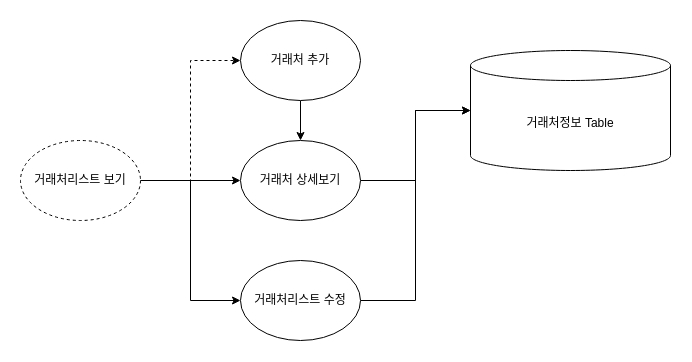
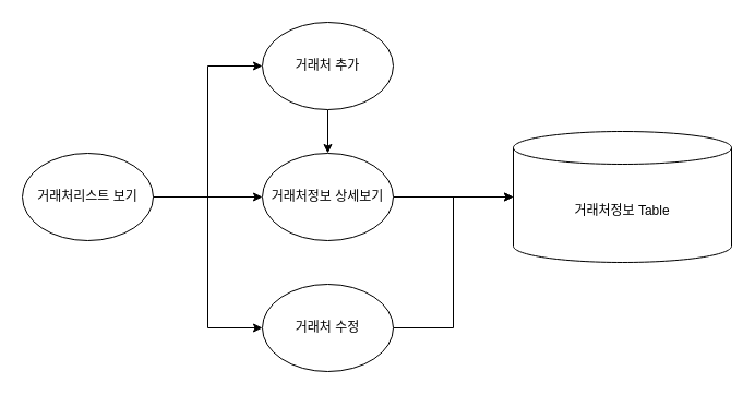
  <mxCell id="0" />
  <mxCell id="1" parent="0" />
- <mxCell id="2" style="edgeStyle=orthogonalEdgeStyle;rounded=0;orthogonalLoop=1;jettySize=auto;html=1;entryX=0;entryY=0.5;entryDx=0;entryDy=0;dashed=1;" edge="1" parent="1" source="5" target="7"><mxGeometry relative="1" as="geometry" /></mxCell>
+ <mxCell id="2" style="edgeStyle=orthogonalEdgeStyle;rounded=0;orthogonalLoop=1;jettySize=auto;html=1;entryX=0;entryY=0.5;entryDx=0;entryDy=0;" edge="1" parent="1" source="5" target="7"><mxGeometry relative="1" as="geometry" /></mxCell>
  <mxCell id="3" style="edgeStyle=orthogonalEdgeStyle;rounded=0;orthogonalLoop=1;jettySize=auto;html=1;entryX=0;entryY=0.5;entryDx=0;entryDy=0;" edge="1" parent="1" source="5" target="9"><mxGeometry relative="1" as="geometry" /></mxCell>
  <mxCell id="4" style="edgeStyle=orthogonalEdgeStyle;rounded=0;orthogonalLoop=1;jettySize=auto;html=1;entryX=0;entryY=0.5;entryDx=0;entryDy=0;" edge="1" parent="1" source="5" target="11"><mxGeometry relative="1" as="geometry" /></mxCell>
- <mxCell id="5" value="거래처리스트 보기" style="ellipse;whiteSpace=wrap;html=1;dashed=1;" vertex="1" parent="1"><mxGeometry x="20" y="140" width="120" height="80" as="geometry" /></mxCell>
+ <mxCell id="5" value="거래처리스트 보기" style="ellipse;whiteSpace=wrap;html=1;" vertex="1" parent="1"><mxGeometry x="20" y="140" width="120" height="80" as="geometry" /></mxCell>
  <mxCell id="6" style="edgeStyle=orthogonalEdgeStyle;rounded=0;orthogonalLoop=1;jettySize=auto;html=1;" edge="1" parent="1" source="7" target="9"><mxGeometry relative="1" as="geometry" /></mxCell>
  <mxCell id="7" value="거래처 추가" style="ellipse;whiteSpace=wrap;html=1;" vertex="1" parent="1"><mxGeometry x="240" y="20" width="120" height="80" as="geometry" /></mxCell>
  <mxCell id="8" style="edgeStyle=orthogonalEdgeStyle;rounded=0;orthogonalLoop=1;jettySize=auto;html=1;entryX=0;entryY=0.5;entryDx=0;entryDy=0;entryPerimeter=0;" edge="1" parent="1" source="9" target="12"><mxGeometry relative="1" as="geometry" /></mxCell>
- <mxCell id="9" value="거래처 상세보기" style="ellipse;whiteSpace=wrap;html=1;" vertex="1" parent="1"><mxGeometry x="240" y="140" width="120" height="80" as="geometry" /></mxCell>
+ <mxCell id="9" value="거래처정보 상세보기" style="ellipse;whiteSpace=wrap;html=1;" vertex="1" parent="1"><mxGeometry x="240" y="140" width="120" height="80" as="geometry" /></mxCell>
  <mxCell id="10" style="edgeStyle=orthogonalEdgeStyle;rounded=0;orthogonalLoop=1;jettySize=auto;html=1;entryX=0;entryY=0.5;entryDx=0;entryDy=0;entryPerimeter=0;" edge="1" parent="1" source="11" target="12"><mxGeometry relative="1" as="geometry" /></mxCell>
- <mxCell id="11" value="거래처리스트 수정" style="ellipse;whiteSpace=wrap;html=1;" vertex="1" parent="1"><mxGeometry x="240" y="260" width="120" height="80" as="geometry" /></mxCell>
- <mxCell id="12" value="거래처정보 Table" style="shape=cylinder3;whiteSpace=wrap;html=1;boundedLbl=1;backgroundOutline=1;size=15;" vertex="1" parent="1"><mxGeometry x="470" y="50" width="200" height="120" as="geometry" /></mxCell>
+ <mxCell id="11" value="거래처 수정" style="ellipse;whiteSpace=wrap;html=1;" vertex="1" parent="1"><mxGeometry x="240" y="260" width="120" height="80" as="geometry" /></mxCell>
+ <mxCell id="12" value="거래처정보 Table" style="shape=cylinder3;whiteSpace=wrap;html=1;boundedLbl=1;backgroundOutline=1;size=15;" vertex="1" parent="1"><mxGeometry x="470" y="120" width="200" height="120" as="geometry" /></mxCell>
